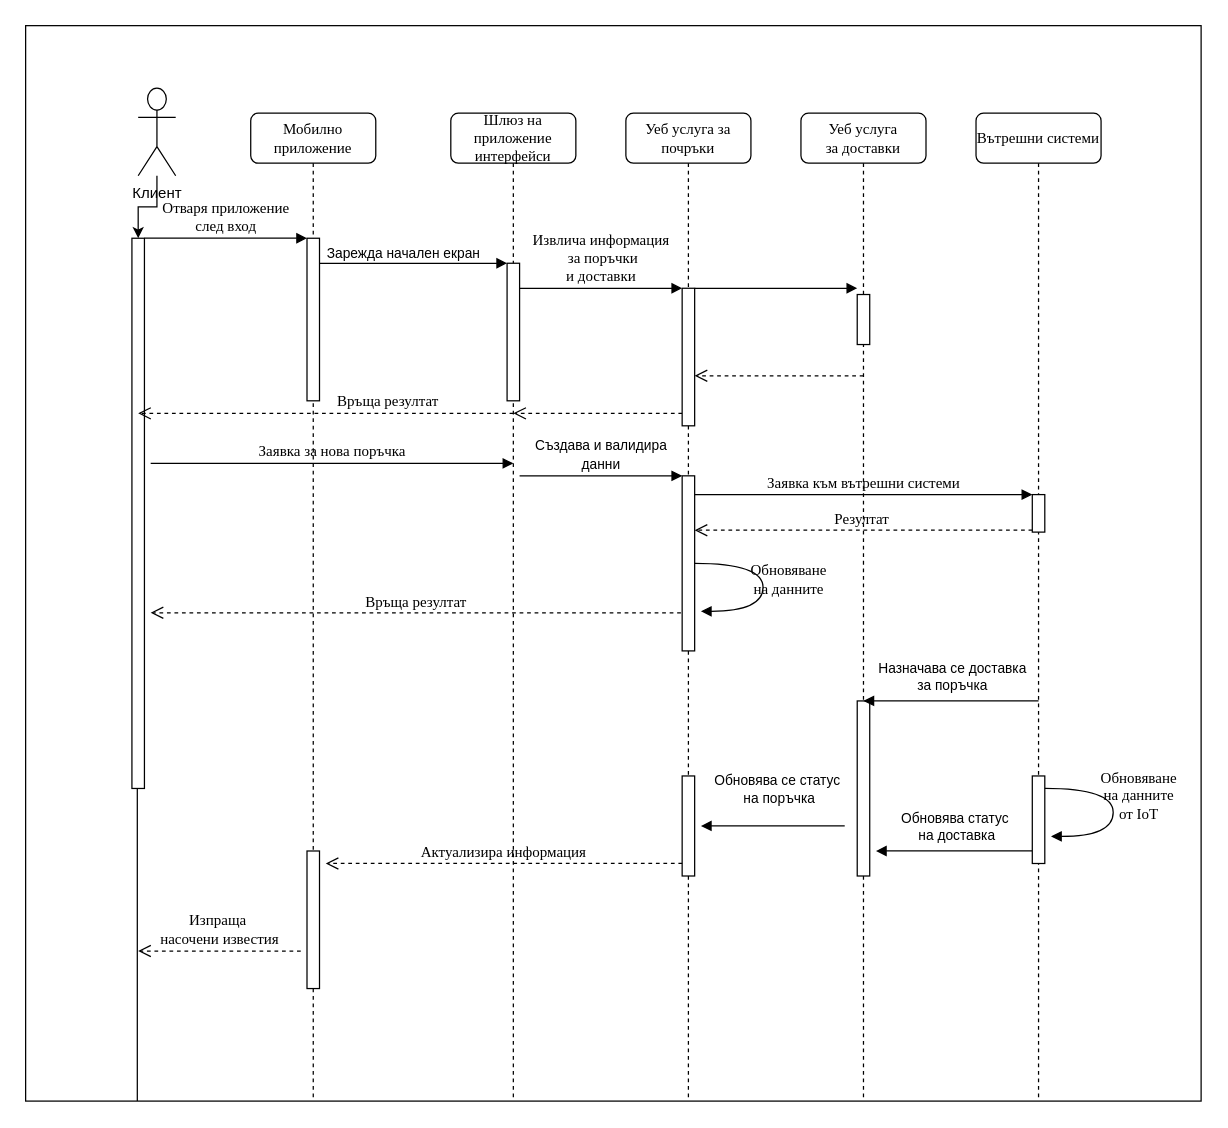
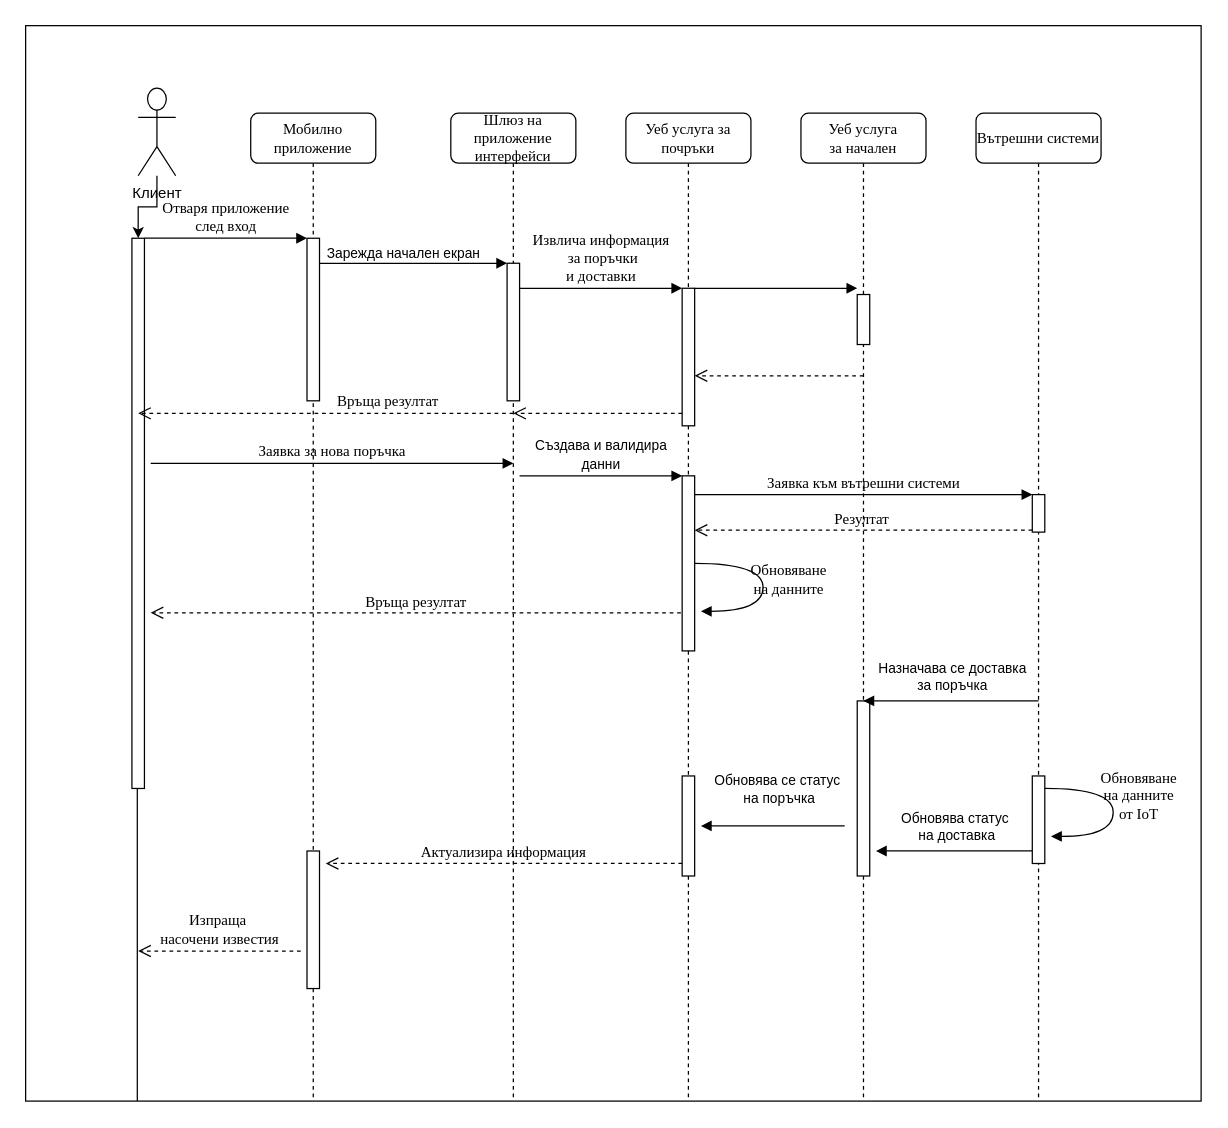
  <mxCell id="0" />
  <mxCell id="1" parent="0" />
  <mxCell id="2" value="" style="rounded=0;whiteSpace=wrap;html=1;" parent="1" vertex="1"><mxGeometry x="20" y="20" width="940" height="860" as="geometry" /></mxCell>
  <mxCell id="3" value="Мобилно приложение" style="shape=umlLifeline;perimeter=lifelinePerimeter;whiteSpace=wrap;html=1;container=1;collapsible=0;recursiveResize=0;outlineConnect=0;rounded=1;shadow=0;comic=0;labelBackgroundColor=none;strokeWidth=1;fontFamily=Verdana;fontSize=12;align=center;" parent="1" vertex="1"><mxGeometry x="200" y="90" width="100" height="790" as="geometry" /></mxCell>
  <mxCell id="4" value="" style="html=1;points=[];perimeter=orthogonalPerimeter;rounded=0;shadow=0;comic=0;labelBackgroundColor=none;strokeWidth=1;fontFamily=Verdana;fontSize=12;align=center;" parent="3" vertex="1"><mxGeometry x="45" y="100" width="10" height="130" as="geometry" /></mxCell>
  <mxCell id="5" value="" style="html=1;points=[];perimeter=orthogonalPerimeter;rounded=0;shadow=0;comic=0;labelBackgroundColor=none;strokeWidth=1;fontFamily=Verdana;fontSize=12;align=center;" vertex="1" parent="3"><mxGeometry x="45" y="590" width="10" height="110" as="geometry" /></mxCell>
  <mxCell id="6" value="Шлюз на приложение интерфейси" style="shape=umlLifeline;perimeter=lifelinePerimeter;whiteSpace=wrap;html=1;container=1;collapsible=0;recursiveResize=0;outlineConnect=0;rounded=1;shadow=0;comic=0;labelBackgroundColor=none;strokeWidth=1;fontFamily=Verdana;fontSize=12;align=center;" parent="1" vertex="1"><mxGeometry x="360" y="90" width="100" height="790" as="geometry" /></mxCell>
  <mxCell id="7" value="" style="html=1;points=[];perimeter=orthogonalPerimeter;rounded=0;shadow=0;comic=0;labelBackgroundColor=none;strokeWidth=1;fontFamily=Verdana;fontSize=12;align=center;" parent="6" vertex="1"><mxGeometry x="45" y="120" width="10" height="110" as="geometry" /></mxCell>
  <mxCell id="8" value="" style="html=1;verticalAlign=bottom;endArrow=open;dashed=1;endSize=8;labelBackgroundColor=none;fontFamily=Verdana;fontSize=12;edgeStyle=elbowEdgeStyle;elbow=vertical;" edge="1" parent="6"><mxGeometry relative="1" as="geometry"><mxPoint x="50" y="240" as="targetPoint" /><Array as="points" /><mxPoint x="185" y="240" as="sourcePoint" /></mxGeometry></mxCell>
  <mxCell id="9" value="&lt;br&gt;&lt;span style=&quot;color: rgb(0, 0, 0); font-family: Helvetica; font-size: 11px; font-style: normal; font-variant-ligatures: normal; font-variant-caps: normal; font-weight: 400; letter-spacing: normal; orphans: 2; text-align: center; text-indent: 0px; text-transform: none; widows: 2; word-spacing: 0px; -webkit-text-stroke-width: 0px; background-color: rgb(255, 255, 255); text-decoration-thickness: initial; text-decoration-style: initial; text-decoration-color: initial; float: none; display: inline !important;&quot;&gt;Създава и валидира&lt;/span&gt;&lt;br style=&quot;border-color: var(--border-color); color: rgb(0, 0, 0); font-family: Helvetica; font-size: 11px; font-style: normal; font-variant-ligatures: normal; font-variant-caps: normal; font-weight: 400; letter-spacing: normal; orphans: 2; text-align: center; text-indent: 0px; text-transform: none; widows: 2; word-spacing: 0px; -webkit-text-stroke-width: 0px; text-decoration-thickness: initial; text-decoration-style: initial; text-decoration-color: initial;&quot;&gt;&lt;span style=&quot;color: rgb(0, 0, 0); font-family: Helvetica; font-size: 11px; font-style: normal; font-variant-ligatures: normal; font-variant-caps: normal; font-weight: 400; letter-spacing: normal; orphans: 2; text-align: center; text-indent: 0px; text-transform: none; widows: 2; word-spacing: 0px; -webkit-text-stroke-width: 0px; background-color: rgb(255, 255, 255); text-decoration-thickness: initial; text-decoration-style: initial; text-decoration-color: initial; float: none; display: inline !important;&quot;&gt;данни&lt;/span&gt;&lt;br&gt;" style="html=1;verticalAlign=bottom;endArrow=block;entryX=0;entryY=0;labelBackgroundColor=none;fontFamily=Verdana;fontSize=12;edgeStyle=elbowEdgeStyle;elbow=vertical;" edge="1" parent="6"><mxGeometry relative="1" as="geometry"><mxPoint x="55" y="290" as="sourcePoint" /><mxPoint x="185" y="290" as="targetPoint" /></mxGeometry></mxCell>
  <mxCell id="10" value="Уеб услуга за почръки" style="shape=umlLifeline;perimeter=lifelinePerimeter;whiteSpace=wrap;html=1;container=1;collapsible=0;recursiveResize=0;outlineConnect=0;rounded=1;shadow=0;comic=0;labelBackgroundColor=none;strokeWidth=1;fontFamily=Verdana;fontSize=12;align=center;" parent="1" vertex="1"><mxGeometry x="500" y="90" width="100" height="790" as="geometry" /></mxCell>
  <mxCell id="11" value="" style="html=1;points=[];perimeter=orthogonalPerimeter;rounded=0;shadow=0;comic=0;labelBackgroundColor=none;strokeWidth=1;fontFamily=Verdana;fontSize=12;align=center;" parent="10" vertex="1"><mxGeometry x="45" y="530" width="10" height="80" as="geometry" /></mxCell>
  <mxCell id="12" value="" style="html=1;points=[];perimeter=orthogonalPerimeter;rounded=0;shadow=0;comic=0;labelBackgroundColor=none;strokeWidth=1;fontFamily=Verdana;fontSize=12;align=center;" parent="10" vertex="1"><mxGeometry x="45" y="290" width="10" height="140" as="geometry" /></mxCell>
  <mxCell id="13" value="Обновяване &lt;br&gt;на данните" style="html=1;verticalAlign=bottom;endArrow=block;labelBackgroundColor=none;fontFamily=Verdana;fontSize=12;elbow=vertical;edgeStyle=orthogonalEdgeStyle;curved=1;entryX=1;entryY=0.286;entryPerimeter=0;exitX=1.038;exitY=0.345;exitPerimeter=0;" parent="10" edge="1"><mxGeometry x="0.187" y="20" relative="1" as="geometry"><mxPoint x="55.003" y="360" as="sourcePoint" /><mxPoint x="60.003" y="398.333" as="targetPoint" /><Array as="points"><mxPoint x="109.67" y="360" /><mxPoint x="109.67" y="398" /></Array><mxPoint as="offset" /></mxGeometry></mxCell>
- <mxCell id="14" value="Уеб услуга&lt;div&gt;за&amp;nbsp;доставки&lt;/div&gt;" style="shape=umlLifeline;perimeter=lifelinePerimeter;whiteSpace=wrap;html=1;container=1;collapsible=0;recursiveResize=0;outlineConnect=0;rounded=1;shadow=0;comic=0;labelBackgroundColor=none;strokeWidth=1;fontFamily=Verdana;fontSize=12;align=center;" parent="1" vertex="1"><mxGeometry x="640" y="90" width="100" height="790" as="geometry" /></mxCell>
+ <mxCell id="14" value="Уеб услуга&lt;div&gt;за&amp;nbsp;начален&lt;/div&gt;" style="shape=umlLifeline;perimeter=lifelinePerimeter;whiteSpace=wrap;html=1;container=1;collapsible=0;recursiveResize=0;outlineConnect=0;rounded=1;shadow=0;comic=0;labelBackgroundColor=none;strokeWidth=1;fontFamily=Verdana;fontSize=12;align=center;" parent="1" vertex="1"><mxGeometry x="640" y="90" width="100" height="790" as="geometry" /></mxCell>
  <mxCell id="15" value="" style="html=1;points=[];perimeter=orthogonalPerimeter;rounded=0;shadow=0;comic=0;labelBackgroundColor=none;strokeWidth=1;fontFamily=Verdana;fontSize=12;align=center;" parent="14" vertex="1"><mxGeometry x="45" y="145" width="10" height="40" as="geometry" /></mxCell>
  <mxCell id="16" value="" style="html=1;points=[];perimeter=orthogonalPerimeter;rounded=0;shadow=0;comic=0;labelBackgroundColor=none;strokeWidth=1;fontFamily=Verdana;fontSize=12;align=center;" vertex="1" parent="14"><mxGeometry x="45" y="470" width="10" height="140" as="geometry" /></mxCell>
  <mxCell id="17" value="" style="html=1;verticalAlign=bottom;endArrow=block;labelBackgroundColor=none;fontFamily=Verdana;fontSize=12;edgeStyle=elbowEdgeStyle;elbow=horizontal;" edge="1" parent="14"><mxGeometry relative="1" as="geometry"><mxPoint x="185" y="590" as="sourcePoint" /><Array as="points"><mxPoint x="185" y="590" /></Array><mxPoint x="60" y="590" as="targetPoint" /></mxGeometry></mxCell>
  <mxCell id="18" value="Обновява статус&lt;div&gt;&amp;nbsp;на доставка&lt;/div&gt;" style="edgeLabel;html=1;align=center;verticalAlign=middle;resizable=0;points=[];" vertex="1" connectable="0" parent="17"><mxGeometry x="-0.162" y="-1" relative="1" as="geometry"><mxPoint x="-11" y="-19" as="offset" /></mxGeometry></mxCell>
  <mxCell id="19" value="Вътрешни системи" style="shape=umlLifeline;perimeter=lifelinePerimeter;whiteSpace=wrap;html=1;container=1;collapsible=0;recursiveResize=0;outlineConnect=0;rounded=1;shadow=0;comic=0;labelBackgroundColor=none;strokeWidth=1;fontFamily=Verdana;fontSize=12;align=center;" parent="1" vertex="1"><mxGeometry x="780" y="90" width="100" height="790" as="geometry" /></mxCell>
  <mxCell id="20" value="" style="html=1;points=[];perimeter=orthogonalPerimeter;rounded=0;shadow=0;comic=0;labelBackgroundColor=none;strokeColor=#000000;strokeWidth=1;fillColor=#FFFFFF;fontFamily=Verdana;fontSize=12;fontColor=#000000;align=center;" parent="19" vertex="1"><mxGeometry x="45" y="305" width="10" height="30" as="geometry" /></mxCell>
  <mxCell id="21" value="" style="html=1;points=[];perimeter=orthogonalPerimeter;rounded=0;shadow=0;comic=0;labelBackgroundColor=none;strokeWidth=1;fontFamily=Verdana;fontSize=12;align=center;" vertex="1" parent="19"><mxGeometry x="45" y="530" width="10" height="70" as="geometry" /></mxCell>
  <mxCell id="22" value="Обновяване &lt;br&gt;на данните&lt;div&gt;от IoT&lt;/div&gt;" style="html=1;verticalAlign=bottom;endArrow=block;labelBackgroundColor=none;fontFamily=Verdana;fontSize=12;elbow=vertical;edgeStyle=orthogonalEdgeStyle;curved=1;entryX=1;entryY=0.286;entryPerimeter=0;exitX=1.038;exitY=0.345;exitPerimeter=0;" edge="1" parent="19"><mxGeometry x="0.187" y="20" relative="1" as="geometry"><mxPoint x="55.003" y="540" as="sourcePoint" /><mxPoint x="60.003" y="578.333" as="targetPoint" /><Array as="points"><mxPoint x="109.67" y="540" /><mxPoint x="109.67" y="578" /></Array><mxPoint as="offset" /></mxGeometry></mxCell>
  <mxCell id="23" value="" style="html=1;points=[];perimeter=orthogonalPerimeter;rounded=0;shadow=0;comic=0;labelBackgroundColor=none;strokeWidth=1;fontFamily=Verdana;fontSize=12;align=center;" parent="1" vertex="1"><mxGeometry x="545" y="230" width="10" height="110" as="geometry" /></mxCell>
  <mxCell id="24" value="Извлича информация&lt;br style=&quot;border-color: var(--border-color);&quot;&gt;&amp;nbsp;за поръчки &lt;br&gt;и доставки" style="html=1;verticalAlign=bottom;endArrow=block;labelBackgroundColor=none;fontFamily=Verdana;fontSize=12;edgeStyle=elbowEdgeStyle;elbow=vertical;" parent="1" source="7" target="23" edge="1"><mxGeometry relative="1" as="geometry"><mxPoint x="470" y="230" as="sourcePoint" /><Array as="points"><mxPoint x="420" y="230" /></Array></mxGeometry></mxCell>
  <mxCell id="25" value="Заявка към вътрешни системи" style="html=1;verticalAlign=bottom;endArrow=block;entryX=0;entryY=0;labelBackgroundColor=none;fontFamily=Verdana;fontSize=12;" parent="1" source="12" target="20" edge="1"><mxGeometry relative="1" as="geometry"><mxPoint x="890" y="350" as="sourcePoint" /></mxGeometry></mxCell>
  <mxCell id="26" value="Резултат&amp;nbsp;" style="html=1;verticalAlign=bottom;endArrow=open;dashed=1;endSize=8;exitX=0;exitY=0.95;labelBackgroundColor=none;fontFamily=Verdana;fontSize=12;" parent="1" source="20" target="12" edge="1"><mxGeometry relative="1" as="geometry"><mxPoint x="890" y="426" as="targetPoint" /></mxGeometry></mxCell>
  <mxCell id="27" value="Отваря приложение&lt;div&gt;след вход&lt;/div&gt;" style="html=1;verticalAlign=bottom;endArrow=block;entryX=0;entryY=0;labelBackgroundColor=none;fontFamily=Verdana;fontSize=12;edgeStyle=elbowEdgeStyle;elbow=vertical;" parent="1" source="32" target="4" edge="1"><mxGeometry relative="1" as="geometry"><mxPoint x="180" y="200" as="sourcePoint" /></mxGeometry></mxCell>
  <mxCell id="28" value="" style="html=1;verticalAlign=bottom;endArrow=block;entryX=0;entryY=0;labelBackgroundColor=none;fontFamily=Verdana;fontSize=12;edgeStyle=elbowEdgeStyle;elbow=vertical;" parent="1" source="4" target="7" edge="1"><mxGeometry relative="1" as="geometry"><mxPoint x="330" y="210" as="sourcePoint" /></mxGeometry></mxCell>
  <mxCell id="29" value="Зарежда начален екран" style="edgeLabel;html=1;align=center;verticalAlign=middle;resizable=0;points=[];" parent="28" vertex="1" connectable="0"><mxGeometry x="-0.12" y="9" relative="1" as="geometry"><mxPoint as="offset" /></mxGeometry></mxCell>
  <mxCell id="30" value="" style="edgeStyle=orthogonalEdgeStyle;rounded=0;orthogonalLoop=1;jettySize=auto;html=1;" parent="1" source="31" target="32" edge="1"><mxGeometry relative="1" as="geometry" /></mxCell>
  <mxCell id="31" value="Клиент" style="shape=umlActor;verticalLabelPosition=bottom;verticalAlign=top;html=1;outlineConnect=0;" parent="1" vertex="1"><mxGeometry x="110" y="70" width="30" height="70" as="geometry" /></mxCell>
  <mxCell id="32" value="" style="html=1;points=[];perimeter=orthogonalPerimeter;rounded=0;shadow=0;comic=0;labelBackgroundColor=none;strokeWidth=1;fontFamily=Verdana;fontSize=12;align=center;" parent="1" vertex="1"><mxGeometry x="105" y="190" width="10" height="440" as="geometry" /></mxCell>
  <mxCell id="33" value="Заявка за нова поръчка" style="html=1;verticalAlign=bottom;endArrow=block;labelBackgroundColor=none;fontFamily=Verdana;fontSize=12;" parent="1" edge="1"><mxGeometry relative="1" as="geometry"><mxPoint x="120" y="370" as="sourcePoint" /><mxPoint x="410" y="370" as="targetPoint" /></mxGeometry></mxCell>
  <mxCell id="34" value="Връща резултат" style="html=1;verticalAlign=bottom;endArrow=open;dashed=1;endSize=8;labelBackgroundColor=none;fontFamily=Verdana;fontSize=12;edgeStyle=elbowEdgeStyle;elbow=vertical;" parent="1" edge="1"><mxGeometry relative="1" as="geometry"><mxPoint x="120" y="490" as="targetPoint" /><Array as="points"><mxPoint x="499" y="489.52" /></Array><mxPoint x="544" y="489.52" as="sourcePoint" /></mxGeometry></mxCell>
  <mxCell id="35" value="&amp;nbsp; &amp;nbsp; &amp;nbsp; &amp;nbsp; &amp;nbsp; &amp;nbsp; &amp;nbsp; &amp;nbsp; &amp;nbsp; &amp;nbsp; &amp;nbsp; &amp;nbsp; &amp;nbsp; &amp;nbsp; &amp;nbsp; &amp;nbsp; &amp;nbsp;Връща резултат" style="html=1;verticalAlign=bottom;endArrow=open;dashed=1;endSize=8;labelBackgroundColor=none;fontFamily=Verdana;fontSize=12;edgeStyle=elbowEdgeStyle;elbow=vertical;" parent="1" edge="1"><mxGeometry relative="1" as="geometry"><mxPoint x="110" y="330" as="targetPoint" /><Array as="points" /><mxPoint x="410" y="330" as="sourcePoint" /></mxGeometry></mxCell>
  <mxCell id="36" value="" style="html=1;verticalAlign=bottom;endArrow=block;labelBackgroundColor=none;fontFamily=Verdana;fontSize=12;edgeStyle=elbowEdgeStyle;elbow=vertical;" edge="1" parent="1"><mxGeometry relative="1" as="geometry"><mxPoint x="555" y="230" as="sourcePoint" /><Array as="points"><mxPoint x="560" y="230" /></Array><mxPoint x="685" y="230" as="targetPoint" /></mxGeometry></mxCell>
  <mxCell id="37" value="" style="html=1;verticalAlign=bottom;endArrow=open;dashed=1;endSize=8;labelBackgroundColor=none;fontFamily=Verdana;fontSize=12;edgeStyle=elbowEdgeStyle;elbow=vertical;" edge="1" parent="1"><mxGeometry relative="1" as="geometry"><mxPoint x="555" y="300" as="targetPoint" /><Array as="points" /><mxPoint x="690" y="300" as="sourcePoint" /></mxGeometry></mxCell>
  <mxCell id="38" value="" style="html=1;verticalAlign=bottom;endArrow=block;labelBackgroundColor=none;fontFamily=Verdana;fontSize=12;edgeStyle=elbowEdgeStyle;elbow=horizontal;" edge="1" parent="1"><mxGeometry relative="1" as="geometry"><mxPoint x="830" y="560" as="sourcePoint" /><Array as="points"><mxPoint x="830" y="560" /></Array><mxPoint x="690" y="560" as="targetPoint" /></mxGeometry></mxCell>
  <mxCell id="39" value="Назначава се доставка&lt;div&gt;за поръчка&lt;/div&gt;" style="edgeLabel;html=1;align=center;verticalAlign=middle;resizable=0;points=[];" vertex="1" connectable="0" parent="38"><mxGeometry x="-0.162" y="-1" relative="1" as="geometry"><mxPoint x="-11" y="-19" as="offset" /></mxGeometry></mxCell>
  <mxCell id="40" value="Актуализира информация" style="html=1;verticalAlign=bottom;endArrow=open;dashed=1;endSize=8;labelBackgroundColor=none;fontFamily=Verdana;fontSize=12;edgeStyle=elbowEdgeStyle;elbow=vertical;" edge="1" parent="1"><mxGeometry relative="1" as="geometry"><mxPoint x="260" y="690" as="targetPoint" /><Array as="points"><mxPoint x="500" y="690" /></Array><mxPoint x="545" y="690" as="sourcePoint" /></mxGeometry></mxCell>
  <mxCell id="41" value="" style="endArrow=none;html=1;rounded=0;exitX=0.095;exitY=1;exitDx=0;exitDy=0;exitPerimeter=0;entryX=0.095;entryY=0.709;entryDx=0;entryDy=0;entryPerimeter=0;" edge="1" parent="1" source="2" target="2"><mxGeometry width="50" height="50" relative="1" as="geometry"><mxPoint x="105.95" y="720.04" as="sourcePoint" /><mxPoint x="135" y="730" as="targetPoint" /></mxGeometry></mxCell>
  <mxCell id="42" value="" style="html=1;verticalAlign=bottom;endArrow=block;labelBackgroundColor=none;fontFamily=Verdana;fontSize=12;edgeStyle=elbowEdgeStyle;elbow=horizontal;" edge="1" parent="1"><mxGeometry relative="1" as="geometry"><mxPoint x="675" y="660" as="sourcePoint" /><Array as="points"><mxPoint x="675" y="660" /></Array><mxPoint x="560" y="660" as="targetPoint" /></mxGeometry></mxCell>
  <mxCell id="43" value="Обновява се статус&lt;div&gt;&amp;nbsp;на поръчка&lt;/div&gt;" style="edgeLabel;html=1;align=center;verticalAlign=middle;resizable=0;points=[];" vertex="1" connectable="0" parent="42"><mxGeometry x="-0.162" y="-1" relative="1" as="geometry"><mxPoint x="-7" y="-29" as="offset" /></mxGeometry></mxCell>
  <mxCell id="44" value="Изпраща&amp;nbsp;&lt;div&gt;насочени известия&lt;br&gt;&lt;/div&gt;" style="html=1;verticalAlign=bottom;endArrow=open;dashed=1;endSize=8;labelBackgroundColor=none;fontFamily=Verdana;fontSize=12;edgeStyle=elbowEdgeStyle;elbow=vertical;" edge="1" parent="1"><mxGeometry relative="1" as="geometry"><mxPoint x="110" y="760" as="targetPoint" /><Array as="points"><mxPoint x="210" y="760" /></Array><mxPoint x="240" y="760" as="sourcePoint" /></mxGeometry></mxCell>
